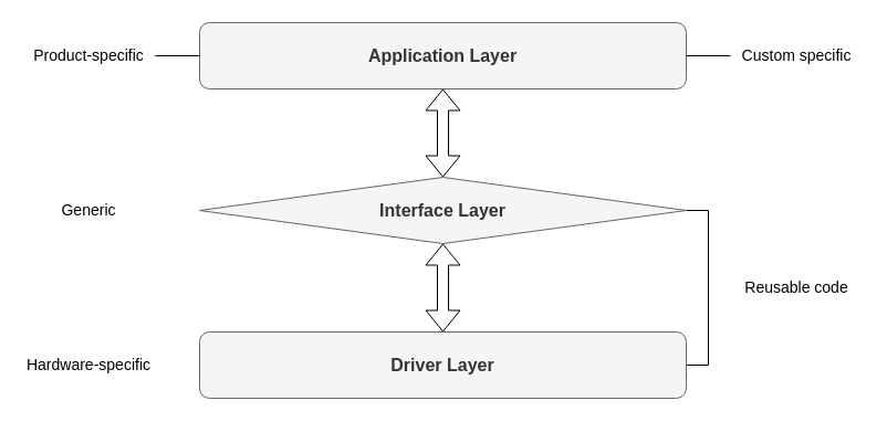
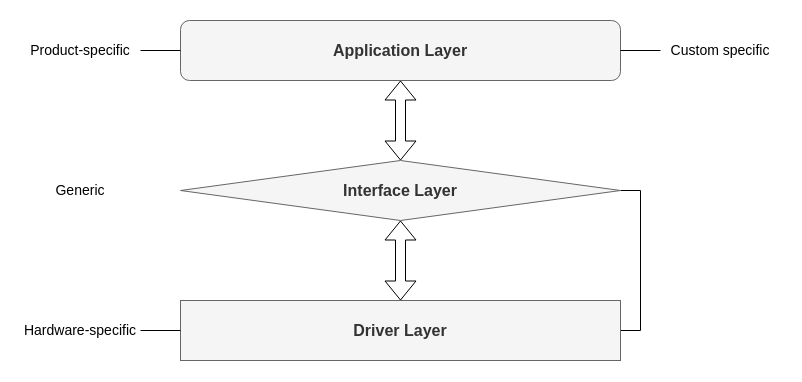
  <mxCell id="0" />
  <mxCell id="1" parent="0" />
  <mxCell id="2" value="Application Layer" style="rounded=1;whiteSpace=wrap;html=1;fontStyle=1;fontSize=16;fillColor=#f5f5f5;strokeColor=#666666;fontColor=#333333;" parent="1" vertex="1"><mxGeometry x="180" y="20" width="440" height="60" as="geometry" /></mxCell>
  <mxCell id="3" style="edgeStyle=orthogonalEdgeStyle;rounded=0;orthogonalLoop=1;jettySize=auto;html=1;exitX=1;exitY=0.5;exitDx=0;exitDy=0;entryX=1;entryY=0.5;entryDx=0;entryDy=0;startArrow=none;startFill=0;endArrow=none;endFill=0;fillColor=#000000;fontSize=14;" parent="1" source="4" target="5" edge="1"><mxGeometry relative="1" as="geometry" /></mxCell>
  <mxCell id="4" value="Interface Layer" style="rhombus;whiteSpace=wrap;html=1;fontStyle=1;fontSize=16;fillColor=#f5f5f5;strokeColor=#666666;fontColor=#333333;" parent="1" vertex="1"><mxGeometry x="180" y="160" width="440" height="60" as="geometry" /></mxCell>
- <mxCell id="5" value="Driver Layer" style="rounded=1;whiteSpace=wrap;html=1;fontStyle=1;fontSize=16;fillColor=#f5f5f5;strokeColor=#666666;fontColor=#333333;" parent="1" vertex="1"><mxGeometry x="180" y="300" width="440" height="60" as="geometry" /></mxCell>
+ <mxCell id="5" value="Driver Layer" style="whiteSpace=wrap;html=1;fontStyle=1;fontSize=16;fillColor=#f5f5f5;strokeColor=#666666;fontColor=#333333;rounded=0;" parent="1" vertex="1"><mxGeometry x="180" y="300" width="440" height="60" as="geometry" /></mxCell>
  <mxCell id="6" value="" style="shape=flexArrow;endArrow=classic;startArrow=classic;html=1;fontSize=16;entryX=0.5;entryY=1;entryDx=0;entryDy=0;exitX=0.5;exitY=0;exitDx=0;exitDy=0;fillColor=#ffffff;" parent="1" source="4" target="2" edge="1"><mxGeometry width="50" height="50" relative="1" as="geometry"><mxPoint x="280" y="310" as="sourcePoint" /><mxPoint x="330" y="260" as="targetPoint" /></mxGeometry></mxCell>
  <mxCell id="7" value="" style="shape=flexArrow;endArrow=classic;startArrow=classic;html=1;fontSize=16;entryX=0.5;entryY=1;entryDx=0;entryDy=0;exitX=0.5;exitY=0;exitDx=0;exitDy=0;fillColor=#ffffff;" parent="1" source="5" target="4" edge="1"><mxGeometry width="50" height="50" relative="1" as="geometry"><mxPoint x="410" y="170" as="sourcePoint" /><mxPoint x="410" y="90" as="targetPoint" /></mxGeometry></mxCell>
  <mxCell id="8" style="edgeStyle=orthogonalEdgeStyle;rounded=0;orthogonalLoop=1;jettySize=auto;html=1;exitX=1;exitY=0.5;exitDx=0;exitDy=0;entryX=0;entryY=0.5;entryDx=0;entryDy=0;startArrow=none;startFill=0;fillColor=#000000;fontSize=14;endArrow=none;endFill=0;" parent="1" source="9" target="2" edge="1"><mxGeometry relative="1" as="geometry" /></mxCell>
  <mxCell id="9" value="Product-specific" style="rounded=0;whiteSpace=wrap;html=1;fontSize=14;fillColor=none;strokeColor=none;" parent="1" vertex="1"><mxGeometry x="20" y="20" width="120" height="60" as="geometry" /></mxCell>
  <mxCell id="10" value="Generic" style="rounded=0;whiteSpace=wrap;html=1;fontSize=14;fillColor=none;strokeColor=none;" parent="1" vertex="1"><mxGeometry x="20" y="160" width="120" height="60" as="geometry" /></mxCell>
+ <mxCell id="11" style="edgeStyle=orthogonalEdgeStyle;rounded=0;orthogonalLoop=1;jettySize=auto;html=1;exitX=1;exitY=0.5;exitDx=0;exitDy=0;entryX=0;entryY=0.5;entryDx=0;entryDy=0;startArrow=none;startFill=0;endArrow=none;endFill=0;fillColor=#000000;fontSize=14;" parent="1" source="12" target="5" edge="1"><mxGeometry relative="1" as="geometry" /></mxCell>
  <mxCell id="12" value="Hardware-specific" style="rounded=0;whiteSpace=wrap;html=1;fontSize=14;fillColor=none;strokeColor=none;" parent="1" vertex="1"><mxGeometry x="20" y="300" width="120" height="60" as="geometry" /></mxCell>
- <mxCell id="13" value="Reusable code" style="rounded=0;whiteSpace=wrap;html=1;fontSize=14;fillColor=none;strokeColor=none;" parent="1" vertex="1"><mxGeometry x="660" y="230" width="120" height="60" as="geometry" /></mxCell>
  <mxCell id="14" style="edgeStyle=orthogonalEdgeStyle;rounded=0;orthogonalLoop=1;jettySize=auto;html=1;exitX=0;exitY=0.5;exitDx=0;exitDy=0;startArrow=none;startFill=0;endArrow=none;endFill=0;fillColor=#000000;fontSize=14;entryX=1;entryY=0.5;entryDx=0;entryDy=0;" parent="1" source="15" edge="1" target="2"><mxGeometry relative="1" as="geometry"><mxPoint x="690" y="50" as="targetPoint" /></mxGeometry></mxCell>
  <mxCell id="15" value="Custom specific" style="rounded=0;whiteSpace=wrap;html=1;fontSize=14;fillColor=none;strokeColor=none;" parent="1" vertex="1"><mxGeometry x="660" y="20" width="120" height="60" as="geometry" /></mxCell>
